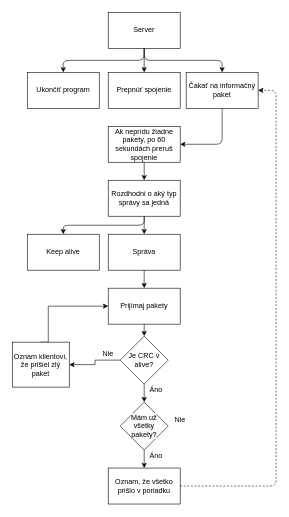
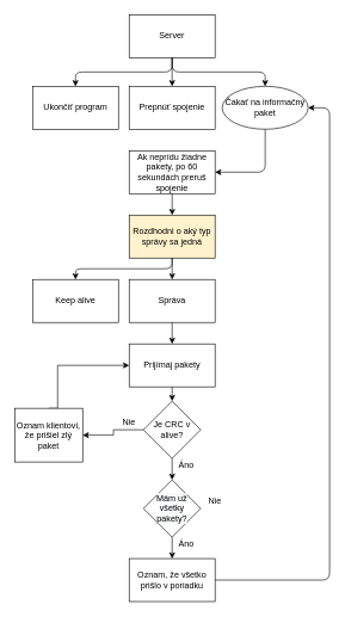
  <mxCell id="0" />
  <mxCell id="1" parent="0" />
  <mxCell id="2" value="Server" style="rounded=0;whiteSpace=wrap;html=1;" vertex="1" parent="1"><mxGeometry x="180" y="20" width="120" height="60" as="geometry" /></mxCell>
  <mxCell id="3" value="Ukončiť program" style="rounded=0;whiteSpace=wrap;html=1;" vertex="1" parent="1"><mxGeometry x="45" y="120" width="120" height="60" as="geometry" /></mxCell>
  <mxCell id="4" value="Prepnúť spojenie" style="rounded=0;whiteSpace=wrap;html=1;" vertex="1" parent="1"><mxGeometry x="180" y="120" width="120" height="60" as="geometry" /></mxCell>
- <mxCell id="5" value="Čakať na informačný paket" style="rounded=0;whiteSpace=wrap;html=1;" vertex="1" parent="1"><mxGeometry x="310" y="120" width="120" height="60" as="geometry" /></mxCell>
+ <mxCell id="5" value="Čakať na informačný paket" style="ellipse;whiteSpace=wrap;html=1;" vertex="1" parent="1"><mxGeometry x="310" y="120" width="120" height="60" as="geometry" /></mxCell>
  <mxCell id="6" value="" style="endArrow=classic;html=1;edgeStyle=orthogonalEdgeStyle;exitX=0.5;exitY=1;exitDx=0;exitDy=0;" edge="1" parent="1" source="2" target="3"><mxGeometry width="50" height="50" relative="1" as="geometry"><mxPoint x="240" y="360" as="sourcePoint" /><mxPoint x="290" y="310" as="targetPoint" /></mxGeometry></mxCell>
  <mxCell id="7" value="" style="endArrow=classic;html=1;edgeStyle=orthogonalEdgeStyle;exitX=0.5;exitY=1;exitDx=0;exitDy=0;entryX=0.5;entryY=0;entryDx=0;entryDy=0;" edge="1" parent="1" source="2" target="4"><mxGeometry width="50" height="50" relative="1" as="geometry"><mxPoint x="250" y="90" as="sourcePoint" /><mxPoint x="115" y="130" as="targetPoint" /></mxGeometry></mxCell>
  <mxCell id="8" value="" style="endArrow=classic;html=1;edgeStyle=orthogonalEdgeStyle;entryX=0.5;entryY=0;entryDx=0;entryDy=0;exitX=0.5;exitY=1;exitDx=0;exitDy=0;" edge="1" parent="1" source="2" target="5"><mxGeometry width="50" height="50" relative="1" as="geometry"><mxPoint x="250" y="90" as="sourcePoint" /><mxPoint x="250" y="130" as="targetPoint" /></mxGeometry></mxCell>
  <mxCell id="9" value="Ak neprídu žiadne pakety, po 60 sekundách preruš spojenie" style="rounded=0;whiteSpace=wrap;html=1;" vertex="1" parent="1"><mxGeometry x="180" y="210" width="120" height="60" as="geometry" /></mxCell>
- <mxCell id="10" value="Rozdhodni o aký typ správy sa jedná" style="rounded=0;whiteSpace=wrap;html=1;" vertex="1" parent="1"><mxGeometry x="180" y="300" width="120" height="60" as="geometry" /></mxCell>
+ <mxCell id="10" value="Rozdhodni o aký typ správy sa jedná" style="rounded=0;whiteSpace=wrap;html=1;fillColor=#fff2cc;" vertex="1" parent="1"><mxGeometry x="180" y="300" width="120" height="60" as="geometry" /></mxCell>
  <mxCell id="11" value="Keep alive" style="rounded=0;whiteSpace=wrap;html=1;" vertex="1" parent="1"><mxGeometry x="45" y="390" width="120" height="60" as="geometry" /></mxCell>
  <mxCell id="12" value="Správa" style="rounded=0;whiteSpace=wrap;html=1;" vertex="1" parent="1"><mxGeometry x="180" y="390" width="120" height="60" as="geometry" /></mxCell>
  <mxCell id="13" value="" style="endArrow=classic;html=1;exitX=0.5;exitY=1;exitDx=0;exitDy=0;edgeStyle=orthogonalEdgeStyle;entryX=1;entryY=0.5;entryDx=0;entryDy=0;" edge="1" parent="1" source="5" target="9"><mxGeometry width="50" height="50" relative="1" as="geometry"><mxPoint x="120" y="330" as="sourcePoint" /><mxPoint x="170" y="280" as="targetPoint" /></mxGeometry></mxCell>
  <mxCell id="14" value="" style="endArrow=classic;html=1;exitX=0.5;exitY=1;exitDx=0;exitDy=0;entryX=0.5;entryY=0;entryDx=0;entryDy=0;" edge="1" parent="1" source="9" target="10"><mxGeometry width="50" height="50" relative="1" as="geometry"><mxPoint x="250" y="190" as="sourcePoint" /><mxPoint x="250" y="220" as="targetPoint" /></mxGeometry></mxCell>
  <mxCell id="15" value="" style="endArrow=classic;html=1;exitX=0.5;exitY=1;exitDx=0;exitDy=0;entryX=0.5;entryY=0;entryDx=0;entryDy=0;" edge="1" parent="1" source="10" target="12"><mxGeometry width="50" height="50" relative="1" as="geometry"><mxPoint x="250" y="280" as="sourcePoint" /><mxPoint x="250" y="310" as="targetPoint" /></mxGeometry></mxCell>
  <mxCell id="16" value="" style="endArrow=classic;html=1;exitX=0.5;exitY=1;exitDx=0;exitDy=0;entryX=0.5;entryY=0;entryDx=0;entryDy=0;edgeStyle=orthogonalEdgeStyle;" edge="1" parent="1" source="10" target="11"><mxGeometry width="50" height="50" relative="1" as="geometry"><mxPoint x="260" y="290" as="sourcePoint" /><mxPoint x="260" y="320" as="targetPoint" /></mxGeometry></mxCell>
  <mxCell id="17" value="Prijímaj pakety" style="rounded=0;whiteSpace=wrap;html=1;" vertex="1" parent="1"><mxGeometry x="180" y="480" width="120" height="60" as="geometry" /></mxCell>
  <mxCell id="18" value="Oznam, že všetko prišlo v poriadku" style="rounded=0;whiteSpace=wrap;html=1;" vertex="1" parent="1"><mxGeometry x="180" y="780" width="120" height="60" as="geometry" /></mxCell>
  <mxCell id="19" style="edgeStyle=elbowEdgeStyle;rounded=0;orthogonalLoop=1;jettySize=auto;html=1;exitX=0;exitY=0.5;exitDx=0;exitDy=0;" edge="1" parent="1" source="20" target="30"><mxGeometry relative="1" as="geometry"><mxPoint x="150" y="600" as="targetPoint" /></mxGeometry></mxCell>
  <mxCell id="20" value="&lt;span&gt;Je CRC v alive?&lt;/span&gt;" style="rhombus;whiteSpace=wrap;html=1;" vertex="1" parent="1"><mxGeometry x="200" y="560" width="80" height="80" as="geometry" /></mxCell>
  <mxCell id="21" value="" style="endArrow=classic;html=1;exitX=0.5;exitY=1;exitDx=0;exitDy=0;entryX=0.5;entryY=0;entryDx=0;entryDy=0;" edge="1" parent="1" source="12" target="17"><mxGeometry width="50" height="50" relative="1" as="geometry"><mxPoint x="120" y="500" as="sourcePoint" /><mxPoint x="170" y="450" as="targetPoint" /></mxGeometry></mxCell>
  <mxCell id="22" value="" style="endArrow=classic;html=1;exitX=0.5;exitY=1;exitDx=0;exitDy=0;entryX=0.5;entryY=0;entryDx=0;entryDy=0;" edge="1" parent="1" source="17" target="20"><mxGeometry width="50" height="50" relative="1" as="geometry"><mxPoint x="250" y="460" as="sourcePoint" /><mxPoint x="250" y="490" as="targetPoint" /></mxGeometry></mxCell>
- <mxCell id="23" value="" style="endArrow=classic;html=1;edgeStyle=elbowEdgeStyle;elbow=vertical;exitX=1;exitY=0.5;exitDx=0;exitDy=0;entryX=1;entryY=0.5;entryDx=0;entryDy=0;dashed=1;" edge="1" parent="1" source="18" target="5"><mxGeometry width="50" height="50" relative="1" as="geometry"><mxPoint x="240" y="750" as="sourcePoint" /><mxPoint x="279" y="200" as="targetPoint" /><Array as="points"><mxPoint x="460" y="420" /></Array></mxGeometry></mxCell>
+ <mxCell id="23" value="" style="endArrow=classic;html=1;edgeStyle=elbowEdgeStyle;elbow=vertical;exitX=1;exitY=0.5;exitDx=0;exitDy=0;entryX=1;entryY=0.5;entryDx=0;entryDy=0;" edge="1" parent="1" source="18" target="5"><mxGeometry width="50" height="50" relative="1" as="geometry"><mxPoint x="240" y="750" as="sourcePoint" /><mxPoint x="279" y="200" as="targetPoint" /><Array as="points"><mxPoint x="460" y="420" /></Array></mxGeometry></mxCell>
  <mxCell id="24" value="&#10;&#10;&lt;span style=&quot;color: rgb(0, 0, 0); font-family: helvetica; font-size: 12px; font-style: normal; font-weight: 400; letter-spacing: normal; text-align: center; text-indent: 0px; text-transform: none; word-spacing: 0px; background-color: rgb(248, 249, 250); display: inline; float: none;&quot;&gt;Mám už všetky pakety?&lt;/span&gt;&#10;&#10;" style="rhombus;whiteSpace=wrap;html=1;" vertex="1" parent="1"><mxGeometry x="200" y="670" width="80" height="80" as="geometry" /></mxCell>
  <mxCell id="25" value="" style="endArrow=classic;html=1;exitX=0.5;exitY=1;exitDx=0;exitDy=0;entryX=0.5;entryY=0;entryDx=0;entryDy=0;" edge="1" parent="1" source="20" target="24"><mxGeometry width="50" height="50" relative="1" as="geometry"><mxPoint x="250" y="550" as="sourcePoint" /><mxPoint x="250" y="570" as="targetPoint" /></mxGeometry></mxCell>
  <mxCell id="26" value="" style="endArrow=classic;html=1;exitX=0.5;exitY=1;exitDx=0;exitDy=0;" edge="1" parent="1" source="24"><mxGeometry width="50" height="50" relative="1" as="geometry"><mxPoint x="250" y="650" as="sourcePoint" /><mxPoint x="240" y="780" as="targetPoint" /><Array as="points" /></mxGeometry></mxCell>
  <mxCell id="27" value="Áno" style="text;html=1;strokeColor=none;fillColor=none;align=center;verticalAlign=middle;whiteSpace=wrap;rounded=0;" vertex="1" parent="1"><mxGeometry x="240" y="750" width="40" height="20" as="geometry" /></mxCell>
  <mxCell id="28" value="Áno" style="text;html=1;strokeColor=none;fillColor=none;align=center;verticalAlign=middle;whiteSpace=wrap;rounded=0;" vertex="1" parent="1"><mxGeometry x="240" y="640" width="40" height="20" as="geometry" /></mxCell>
  <mxCell id="29" style="edgeStyle=elbowEdgeStyle;rounded=0;orthogonalLoop=1;jettySize=auto;html=1;exitX=0.5;exitY=0;exitDx=0;exitDy=0;entryX=0;entryY=0.5;entryDx=0;entryDy=0;" edge="1" parent="1" source="30" target="17"><mxGeometry relative="1" as="geometry"><Array as="points"><mxPoint x="80" y="540" /></Array></mxGeometry></mxCell>
  <mxCell id="30" value="Oznam klientovi, že prišiel zlý paket" style="rounded=0;whiteSpace=wrap;html=1;" vertex="1" parent="1"><mxGeometry x="20" y="570" width="95" height="75" as="geometry" /></mxCell>
  <mxCell id="31" value="Nie" style="text;html=1;strokeColor=none;fillColor=none;align=center;verticalAlign=middle;whiteSpace=wrap;rounded=0;" vertex="1" parent="1"><mxGeometry x="280" y="690" width="40" height="20" as="geometry" /></mxCell>
  <mxCell id="32" value="Nie" style="text;html=1;strokeColor=none;fillColor=none;align=center;verticalAlign=middle;whiteSpace=wrap;rounded=0;" vertex="1" parent="1"><mxGeometry x="160" y="580" width="40" height="20" as="geometry" /></mxCell>
